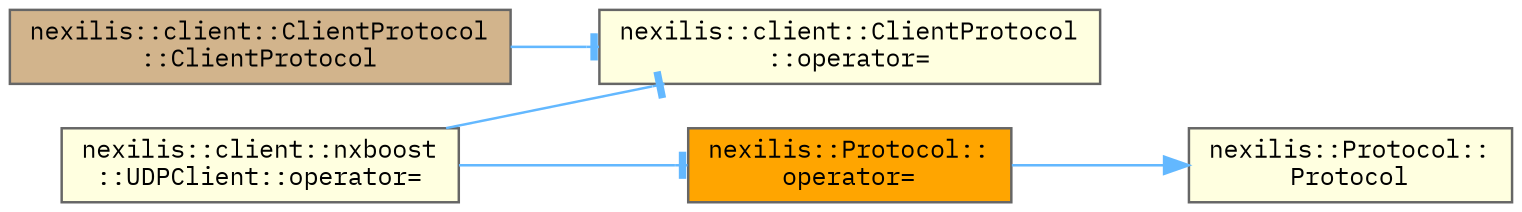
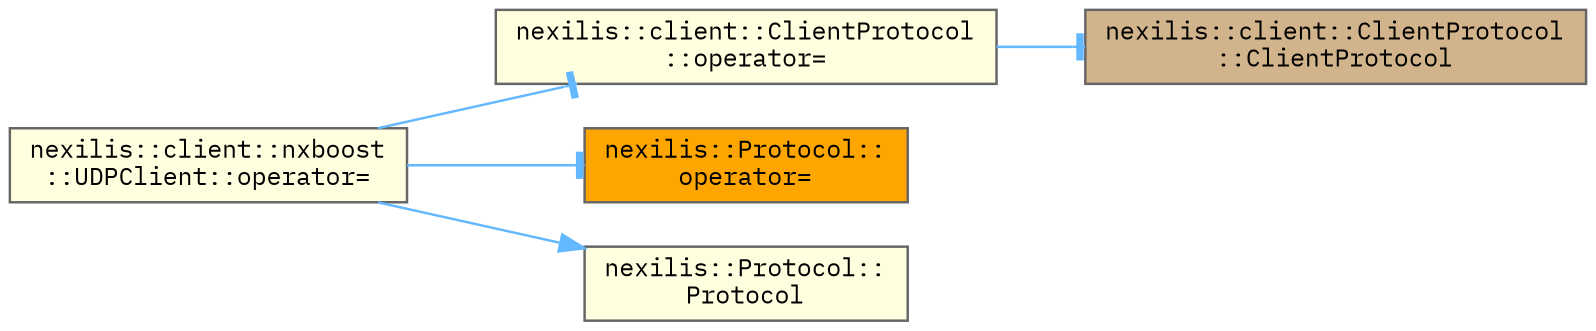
  digraph {
    fontname="IBM Plex Mono"
    rankdir=LR
    node [color=grey40 fillcolor=lightyellow fontname="IBM Plex Mono" fontsize=10 shape=box style=filled]
    edge [arrowhead=tee color=steelblue1 fontname="IBM Plex Mono" fontsize=10 labelfontname=Helvetica labelfontsize=10 style=solid]
    n1 [color=gray40 fontcolor=black height=0.2 label="nexilis::client::nxboost\l::UDPClient::operator=" width=0.4]
    n2 [height=0.2 label="nexilis::client::ClientProtocol\l::operator=" width=0.4]
    n3 [fillcolor=orange height=0.2 label="nexilis::Protocol::\loperator=" width=0.4]
    n4 [fillcolor=tan height=0.2 label="nexilis::client::ClientProtocol\l::ClientProtocol" width=0.4]
    n5 [height=0.2 label="nexilis::Protocol::\lProtocol" width=0.4]
    n1 -> n2
    n1 -> n3
-   n4 -> n2
-   n3 -> n5 [arrowhead=normal]
+   n2 -> n4
+   n1 -> n5 [arrowhead=normal]
  }
